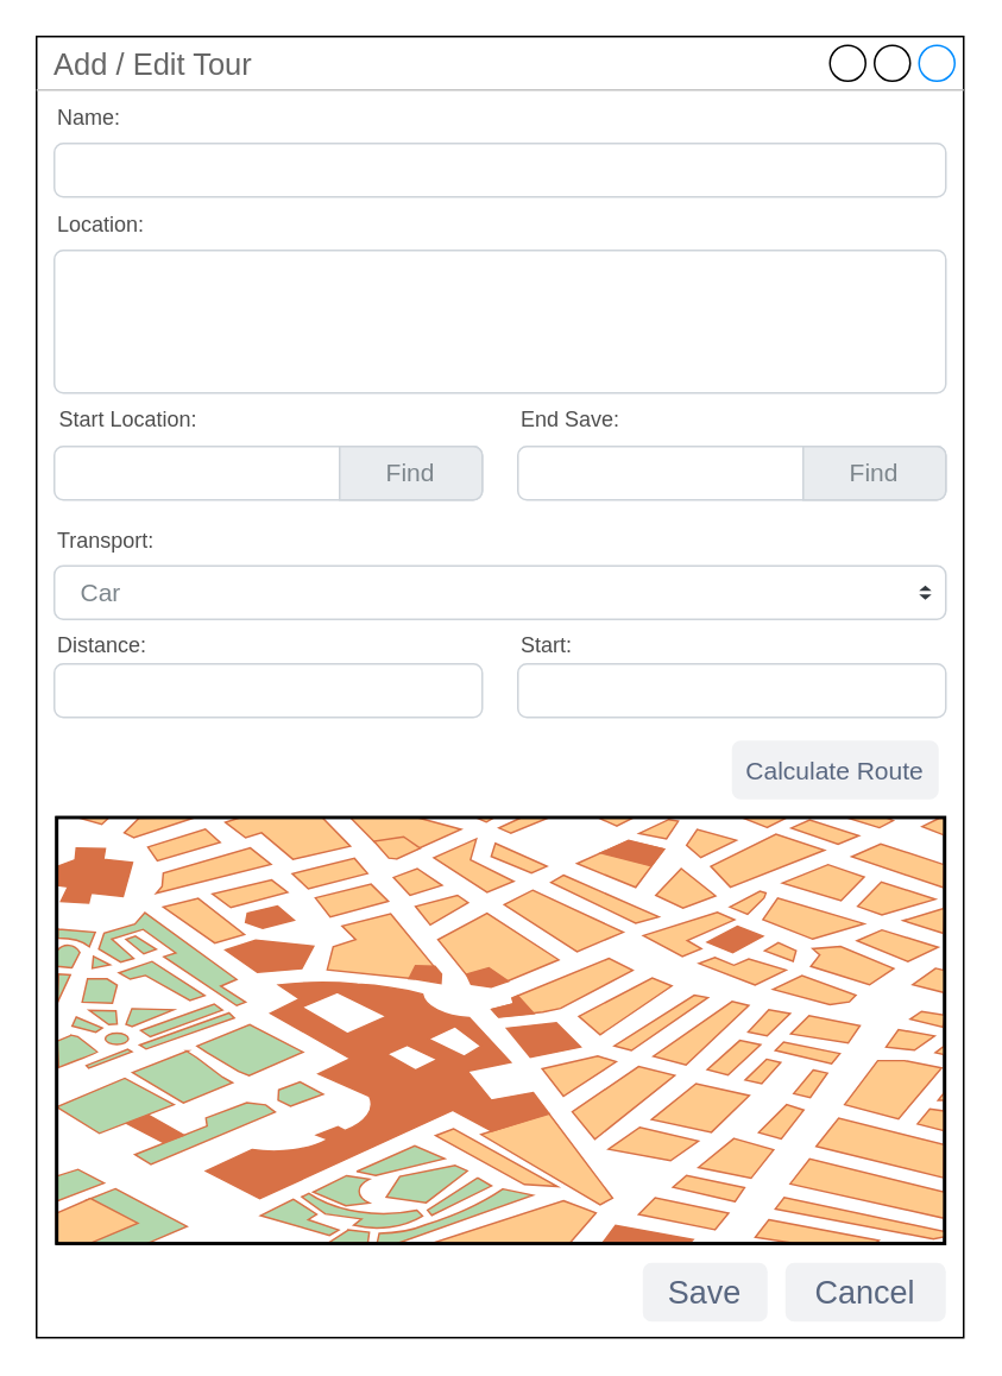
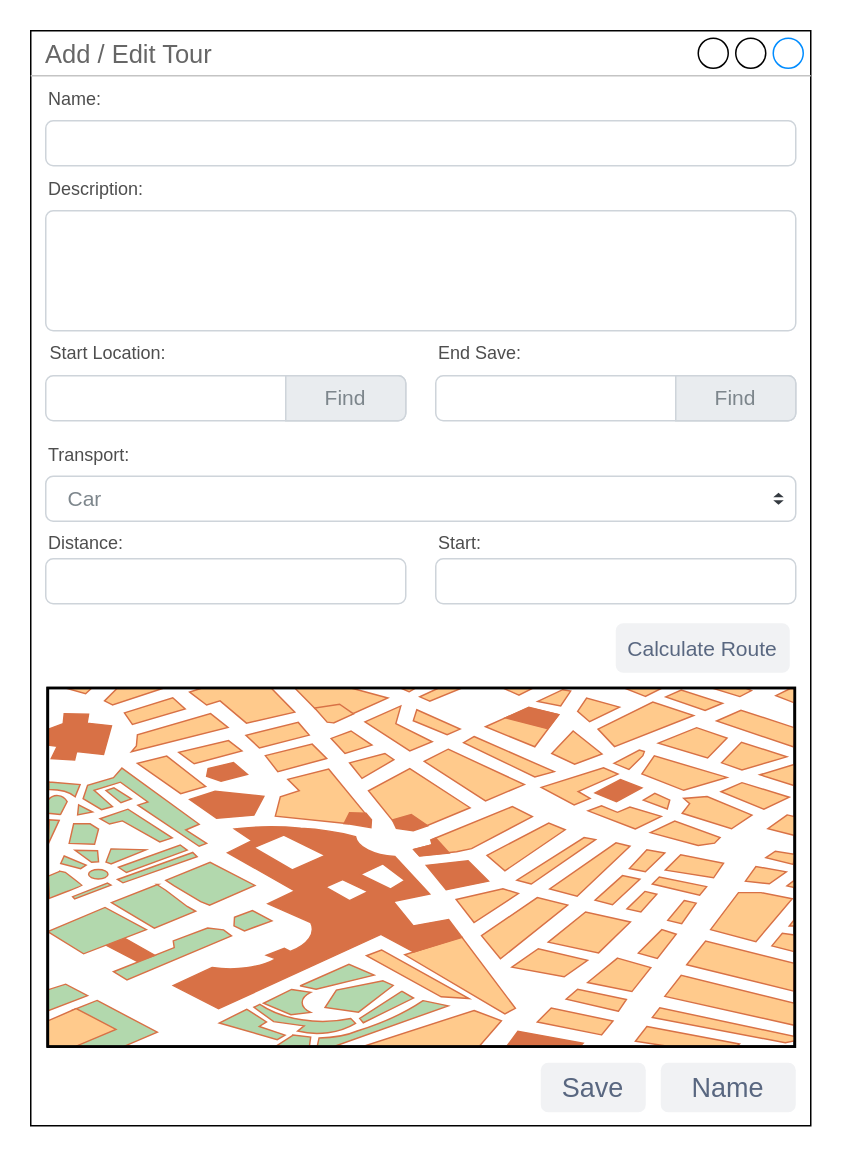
  <mxCell id="0" />
  <mxCell id="1" parent="0" />
  <mxCell id="2" value="Add / Edit Tour" style="strokeWidth=1;shadow=0;dashed=0;align=center;html=1;shape=mxgraph.mockup.containers.window;align=left;verticalAlign=top;spacingLeft=8;strokeColor2=#008cff;strokeColor3=#c4c4c4;fontColor=#666666;mainText=;fontSize=17;labelBackgroundColor=none;whiteSpace=wrap;" vertex="1" parent="1"><mxGeometry x="20" y="20" width="520" height="730" as="geometry" /></mxCell>
  <mxCell id="3" value="" style="html=1;shadow=0;dashed=0;shape=mxgraph.bootstrap.rrect;rSize=5;strokeColor=#CED4DA;html=1;whiteSpace=wrap;fillColor=#FFFFFF;fontColor=#7D868C;align=left;spacing=15;spacingLeft=40;fontSize=14;" vertex="1" parent="1"><mxGeometry x="30" y="80" width="500" height="30" as="geometry" /></mxCell>
  <mxCell id="4" value="" style="html=1;shadow=0;dashed=0;shape=mxgraph.bootstrap.rrect;rSize=5;strokeColor=#CED4DA;html=1;whiteSpace=wrap;fillColor=#FFFFFF;fontColor=#7D868C;align=left;spacing=15;spacingLeft=40;fontSize=14;" vertex="1" parent="1"><mxGeometry x="30" y="140" width="500" height="80" as="geometry" /></mxCell>
  <mxCell id="5" value="Car" style="html=1;shadow=0;dashed=0;shape=mxgraph.bootstrap.rrect;rSize=5;strokeColor=#CED4DA;html=1;whiteSpace=wrap;fillColor=#FFFFFF;fontColor=#7D868C;align=left;spacing=15;fontSize=14;" vertex="1" parent="1"><mxGeometry x="30" y="317" width="500" height="30" as="geometry" /></mxCell>
  <mxCell id="6" value="" style="shape=triangle;direction=south;fillColor=#343A40;strokeColor=none;perimeter=none;" vertex="1" parent="5"><mxGeometry x="1" y="0.5" width="7" height="3" relative="1" as="geometry"><mxPoint x="-15" y="1" as="offset" /></mxGeometry></mxCell>
  <mxCell id="7" value="" style="shape=triangle;direction=north;fillColor=#343A40;strokeColor=none;perimeter=none;" vertex="1" parent="5"><mxGeometry x="1" y="0.5" width="7" height="3" relative="1" as="geometry"><mxPoint x="-15" y="-4" as="offset" /></mxGeometry></mxCell>
  <mxCell id="8" value="" style="html=1;shadow=0;dashed=0;shape=mxgraph.bootstrap.rrect;rSize=5;strokeColor=#CED4DA;html=1;whiteSpace=wrap;fillColor=#FFFFFF;fontColor=#7D868C;align=left;spacing=15;spacingLeft=40;fontSize=14;" vertex="1" parent="1"><mxGeometry x="30" y="372" width="240" height="30" as="geometry" /></mxCell>
  <mxCell id="9" value="" style="html=1;shadow=0;dashed=0;shape=mxgraph.bootstrap.rrect;rSize=5;strokeColor=#CED4DA;html=1;whiteSpace=wrap;fillColor=#FFFFFF;fontColor=#7D868C;align=left;spacing=15;spacingLeft=40;fontSize=14;" vertex="1" parent="1"><mxGeometry x="290" y="372" width="240" height="30" as="geometry" /></mxCell>
  <mxCell id="10" value="" style="html=1;shadow=0;dashed=0;shape=mxgraph.bootstrap.rrect;rSize=5;strokeColor=#CED4DA;html=1;whiteSpace=wrap;fillColor=#FFFFFF;fontColor=#7D868C;align=left;spacing=15;fontSize=14;" vertex="1" parent="1"><mxGeometry x="30" y="250" width="240" height="30" as="geometry" /></mxCell>
  <mxCell id="11" value="&lt;div align=&quot;center&quot;&gt;Find&lt;/div&gt;" style="html=1;shadow=0;dashed=0;shape=mxgraph.bootstrap.rightButton;strokeColor=#CED4DA;gradientColor=inherit;fontColor=inherit;fillColor=#E9ECEF;rSize=5;perimeter=none;whiteSpace=wrap;resizeHeight=1;fontSize=14;align=center;spacing=15;" vertex="1" parent="10"><mxGeometry x="1" width="80" height="30" relative="1" as="geometry"><mxPoint x="-80" as="offset" /></mxGeometry></mxCell>
  <mxCell id="12" value="&lt;span style=&quot;color: rgb(78, 78, 78);&quot;&gt;Start Location:&lt;/span&gt;" style="text;html=1;align=left;verticalAlign=middle;whiteSpace=wrap;rounded=0;" vertex="1" parent="10"><mxGeometry x="1" y="-30" width="99" height="30" as="geometry" /></mxCell>
  <mxCell id="13" value="" style="html=1;shadow=0;dashed=0;shape=mxgraph.bootstrap.rrect;rSize=5;strokeColor=#CED4DA;html=1;whiteSpace=wrap;fillColor=#FFFFFF;fontColor=#7D868C;align=left;spacing=15;fontSize=14;" vertex="1" parent="1"><mxGeometry x="290" y="250" width="240" height="30" as="geometry" /></mxCell>
  <mxCell id="14" value="&lt;div align=&quot;center&quot;&gt;Find&lt;/div&gt;" style="html=1;shadow=0;dashed=0;shape=mxgraph.bootstrap.rightButton;strokeColor=#CED4DA;gradientColor=inherit;fontColor=inherit;fillColor=#E9ECEF;rSize=5;perimeter=none;whiteSpace=wrap;resizeHeight=1;fontSize=14;align=center;spacing=15;" vertex="1" parent="13"><mxGeometry x="1" width="80" height="30" relative="1" as="geometry"><mxPoint x="-80" as="offset" /></mxGeometry></mxCell>
  <mxCell id="15" value="" style="verticalLabelPosition=bottom;shadow=0;dashed=0;align=center;html=1;verticalAlign=top;strokeWidth=1;shape=mxgraph.mockup.misc.map;" vertex="1" parent="1"><mxGeometry x="31" y="458" width="500" height="240" as="geometry" /></mxCell>
  <mxCell id="16" value="&lt;font style=&quot;font-size: 14px;&quot;&gt;Calculate Route&lt;/font&gt;" style="rounded=1;fillColor=#F1F2F4;strokeColor=none;html=1;whiteSpace=wrap;fontColor=#596780;align=center;verticalAlign=middle;fontStyle=0;fontSize=12;sketch=0;" vertex="1" parent="1"><mxGeometry x="410" y="415" width="116" height="33" as="geometry" /></mxCell>
- <mxCell id="17" value="&lt;font style=&quot;font-size: 18px;&quot;&gt;Cancel&lt;/font&gt;" style="rounded=1;fillColor=#F1F2F4;strokeColor=none;html=1;whiteSpace=wrap;fontColor=#596780;align=center;verticalAlign=middle;fontStyle=0;fontSize=12;sketch=0;" vertex="1" parent="1"><mxGeometry x="440" y="708" width="90" height="33" as="geometry" /></mxCell>
+ <mxCell id="17" value="&lt;font style=&quot;font-size: 18px;&quot;&gt;Name&lt;/font&gt;" style="rounded=1;fillColor=#F1F2F4;strokeColor=none;html=1;whiteSpace=wrap;fontColor=#596780;align=center;verticalAlign=middle;fontStyle=0;fontSize=12;sketch=0;" vertex="1" parent="1"><mxGeometry x="440" y="708" width="90" height="33" as="geometry" /></mxCell>
  <mxCell id="18" value="&lt;font style=&quot;font-size: 18px;&quot;&gt;Save&lt;/font&gt;" style="rounded=1;fillColor=#F1F2F4;strokeColor=none;html=1;whiteSpace=wrap;fontColor=#596780;align=center;verticalAlign=middle;fontStyle=0;fontSize=12;sketch=0;" vertex="1" parent="1"><mxGeometry x="360" y="708" width="70" height="33" as="geometry" /></mxCell>
  <mxCell id="19" value="&lt;div align=&quot;left&quot;&gt;&lt;span style=&quot;color: rgb(78, 78, 78);&quot;&gt;Distance:&lt;/span&gt;&lt;/div&gt;" style="text;html=1;align=left;verticalAlign=middle;whiteSpace=wrap;rounded=0;" vertex="1" parent="1"><mxGeometry x="30" y="347" width="60" height="30" as="geometry" /></mxCell>
  <mxCell id="20" value="&lt;span style=&quot;color: rgb(78, 78, 78);&quot;&gt;Start:&lt;/span&gt;" style="text;html=1;align=left;verticalAlign=middle;whiteSpace=wrap;rounded=0;" vertex="1" parent="1"><mxGeometry x="290" y="347" width="60" height="30" as="geometry" /></mxCell>
  <mxCell id="21" value="&lt;span style=&quot;color: rgb(78, 78, 78);&quot;&gt;Transport:&lt;/span&gt;" style="text;html=1;align=left;verticalAlign=middle;whiteSpace=wrap;rounded=0;" vertex="1" parent="1"><mxGeometry x="30" y="288" width="60" height="30" as="geometry" /></mxCell>
  <mxCell id="22" value="&lt;span style=&quot;color: rgb(78, 78, 78);&quot;&gt;End Save:&lt;/span&gt;" style="text;html=1;align=left;verticalAlign=middle;whiteSpace=wrap;rounded=0;" vertex="1" parent="1"><mxGeometry x="290" y="220" width="99" height="30" as="geometry" /></mxCell>
- <mxCell id="23" value="&lt;span style=&quot;color: rgb(78, 78, 78);&quot;&gt;Location:&lt;/span&gt;" style="text;html=1;align=left;verticalAlign=middle;whiteSpace=wrap;rounded=0;" vertex="1" parent="1"><mxGeometry x="30" y="111" width="99" height="30" as="geometry" /></mxCell>
+ <mxCell id="23" value="&lt;span style=&quot;color: rgb(78, 78, 78);&quot;&gt;Description:&lt;/span&gt;" style="text;html=1;align=left;verticalAlign=middle;whiteSpace=wrap;rounded=0;" vertex="1" parent="1"><mxGeometry x="30" y="111" width="99" height="30" as="geometry" /></mxCell>
  <mxCell id="24" value="&lt;span style=&quot;color: rgb(78, 78, 78);&quot;&gt;Name:&lt;/span&gt;" style="text;html=1;align=left;verticalAlign=middle;whiteSpace=wrap;rounded=0;" vertex="1" parent="1"><mxGeometry x="30" y="51" width="99" height="30" as="geometry" /></mxCell>
